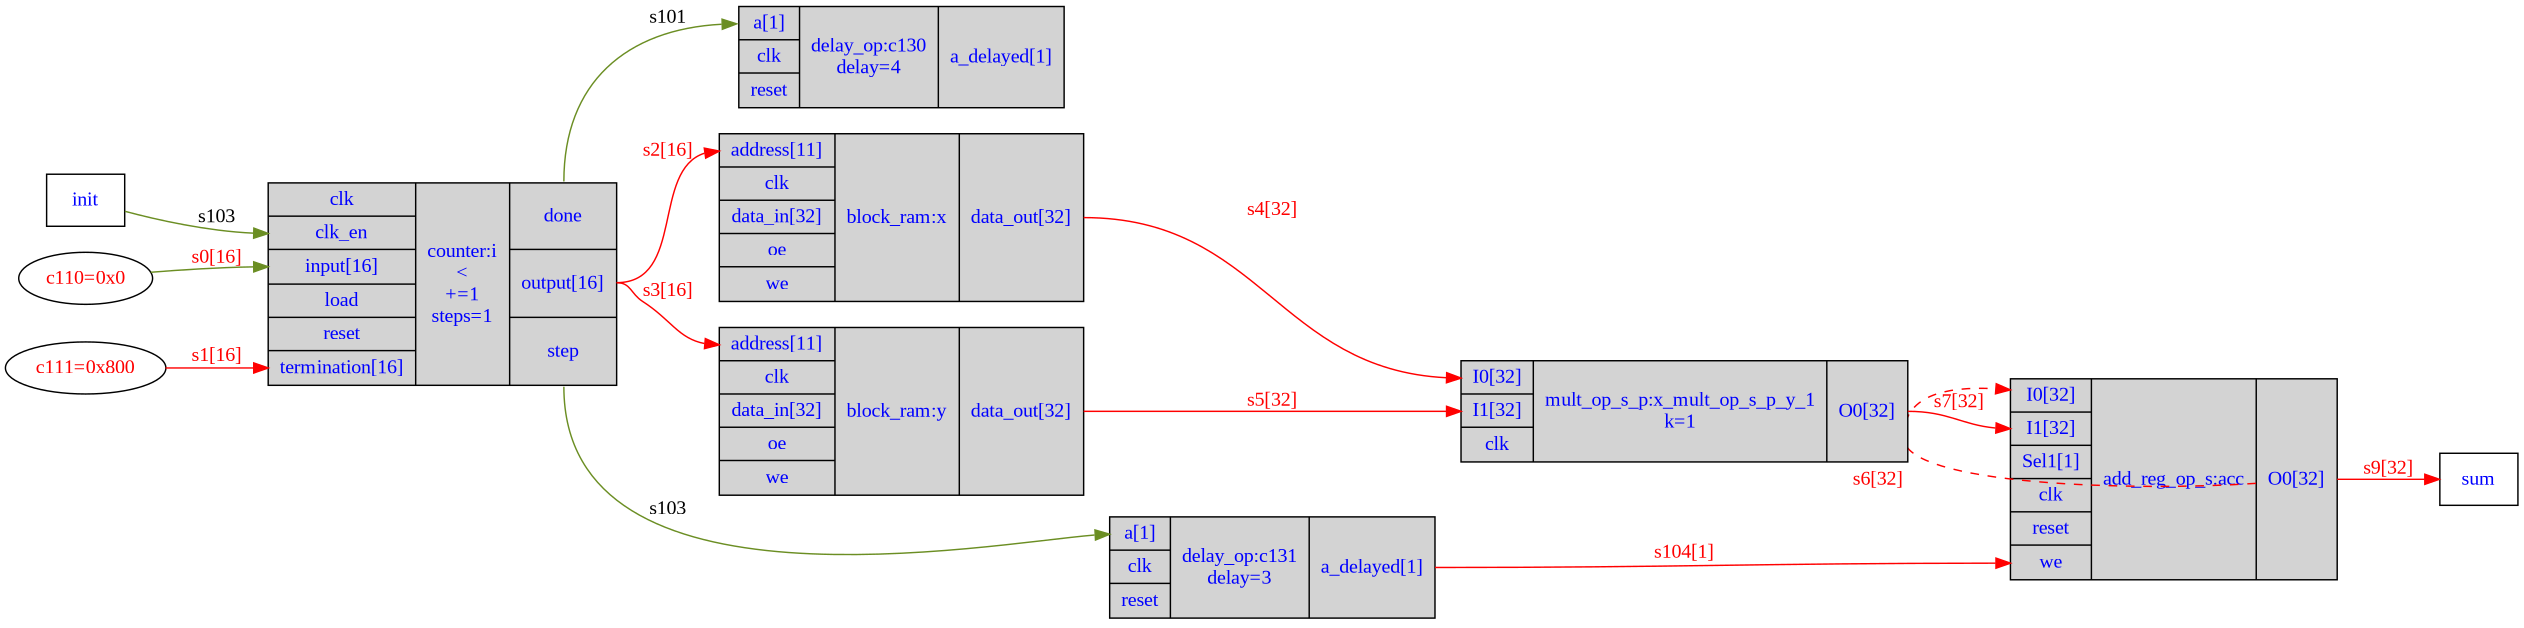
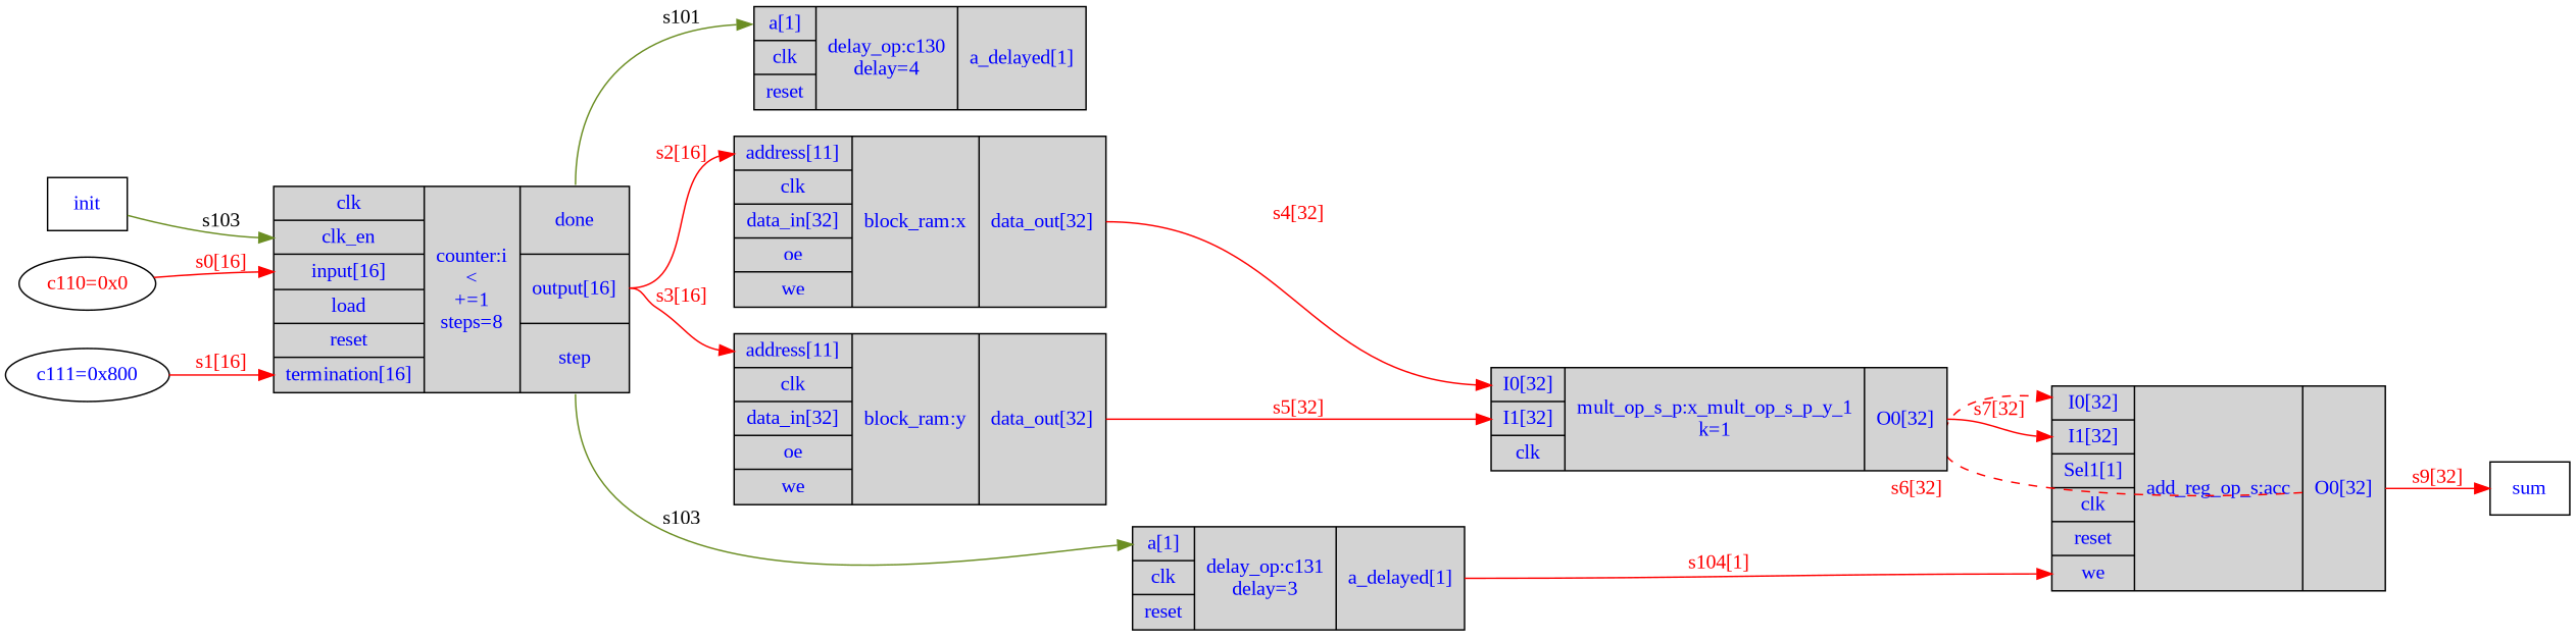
  digraph {
    fontname="Liberation Serif"
    rankdir=LR
    node [fillcolor=lightgray fontcolor=blue fontname="Liberation Serif" shape=record style=filled]
    edge [color=red fontcolor=red fontname="Liberation Serif" headport=I0]
    n1 [label="{{<a>a[1]|<clk>clk|<reset>reset}|delay_op:c131\ndelay=3|{<a_delayed>a_delayed[1]}}"]
    n2 [label="{{<I0>I0[32]|<I1>I1[32]|<Sel1>Sel1[1]|<clk>clk|<reset>reset|<we>we}|add_reg_op_s:acc|{<O0>O0[32]}}"]
    n3 [label=sum shape=msquare fillcolor="" style=""]
    n4 [label="{{<a>a[1]|<clk>clk|<reset>reset}|delay_op:c130\ndelay=4|{<a_delayed>a_delayed[1]}}"]
    n5 [fontcolor=red label="c110=0x0" fillcolor="" shape="" style=""]
-   n6 [label="{{<clk>clk|<clk_en>clk_en|<input>input[16]|<load>load|<reset>reset|<termination>termination[16]}|counter:i\n\<\n+=1\nsteps=1|{<done>done|<output>output[16]|<step>step}}"]
+   n6 [label="{{<clk>clk|<clk_en>clk_en|<input>input[16]|<load>load|<reset>reset|<termination>termination[16]}|counter:i\n\<\n+=1\nsteps=8|{<done>done|<output>output[16]|<step>step}}"]
    n7 [label="{{<address>address[11]|<clk>clk|<data_in>data_in[32]|<oe>oe|<we>we}|block_ram:x|{<data_out>data_out[32]}}"]
    n8 [label="{{<address>address[11]|<clk>clk|<data_in>data_in[32]|<oe>oe|<we>we}|block_ram:y|{<data_out>data_out[32]}}"]
    n9 [label="{{<I0>I0[32]|<I1>I1[32]|<clk>clk}|mult_op_s_p:x_mult_op_s_p_y_1\nk=1|{<O0>O0[32]}}"]
-   n10 [fontcolor=red label="c111=0x800" fillcolor="" shape="" style=""]
+   n10 [label="c111=0x800" fillcolor="" shape="" style=""]
    n11 [label=init shape=msquare fillcolor="" style=""]
    n1 -> n2 [headport=we label="s104[1]" tailport=a_delayed]
    n2 -> n2 [label="s6[32]" style=dashed tailport=O0]
    n2 -> n3 [label="s9[32]" tailport=O0 headport=""]
-   n5 -> n6 [color=olivedrab headport=input label="s0[16]"]
+   n5 -> n6 [headport=input label="s0[16]"]
    n6 -> n1 [color=olivedrab headport=a label=s103 tailport=step fontcolor=""]
    n6 -> n4 [color=olivedrab headport=a label=s101 tailport=done fontcolor=""]
    n6 -> n7 [headport=address label="s2[16]" tailport=output]
    n6 -> n8 [headport=address label="s3[16]" tailport=output]
    n7 -> n9 [label="s4[32]" tailport=data_out]
    n8 -> n9 [headport=I1 label="s5[32]" tailport=data_out]
    n9 -> n2 [headport=I1 label="s7[32]" tailport=O0]
    n10 -> n6 [headport=termination label="s1[16]"]
    n11 -> n6 [color=olivedrab headport=clk_en label=s103 fontcolor=""]
  }
